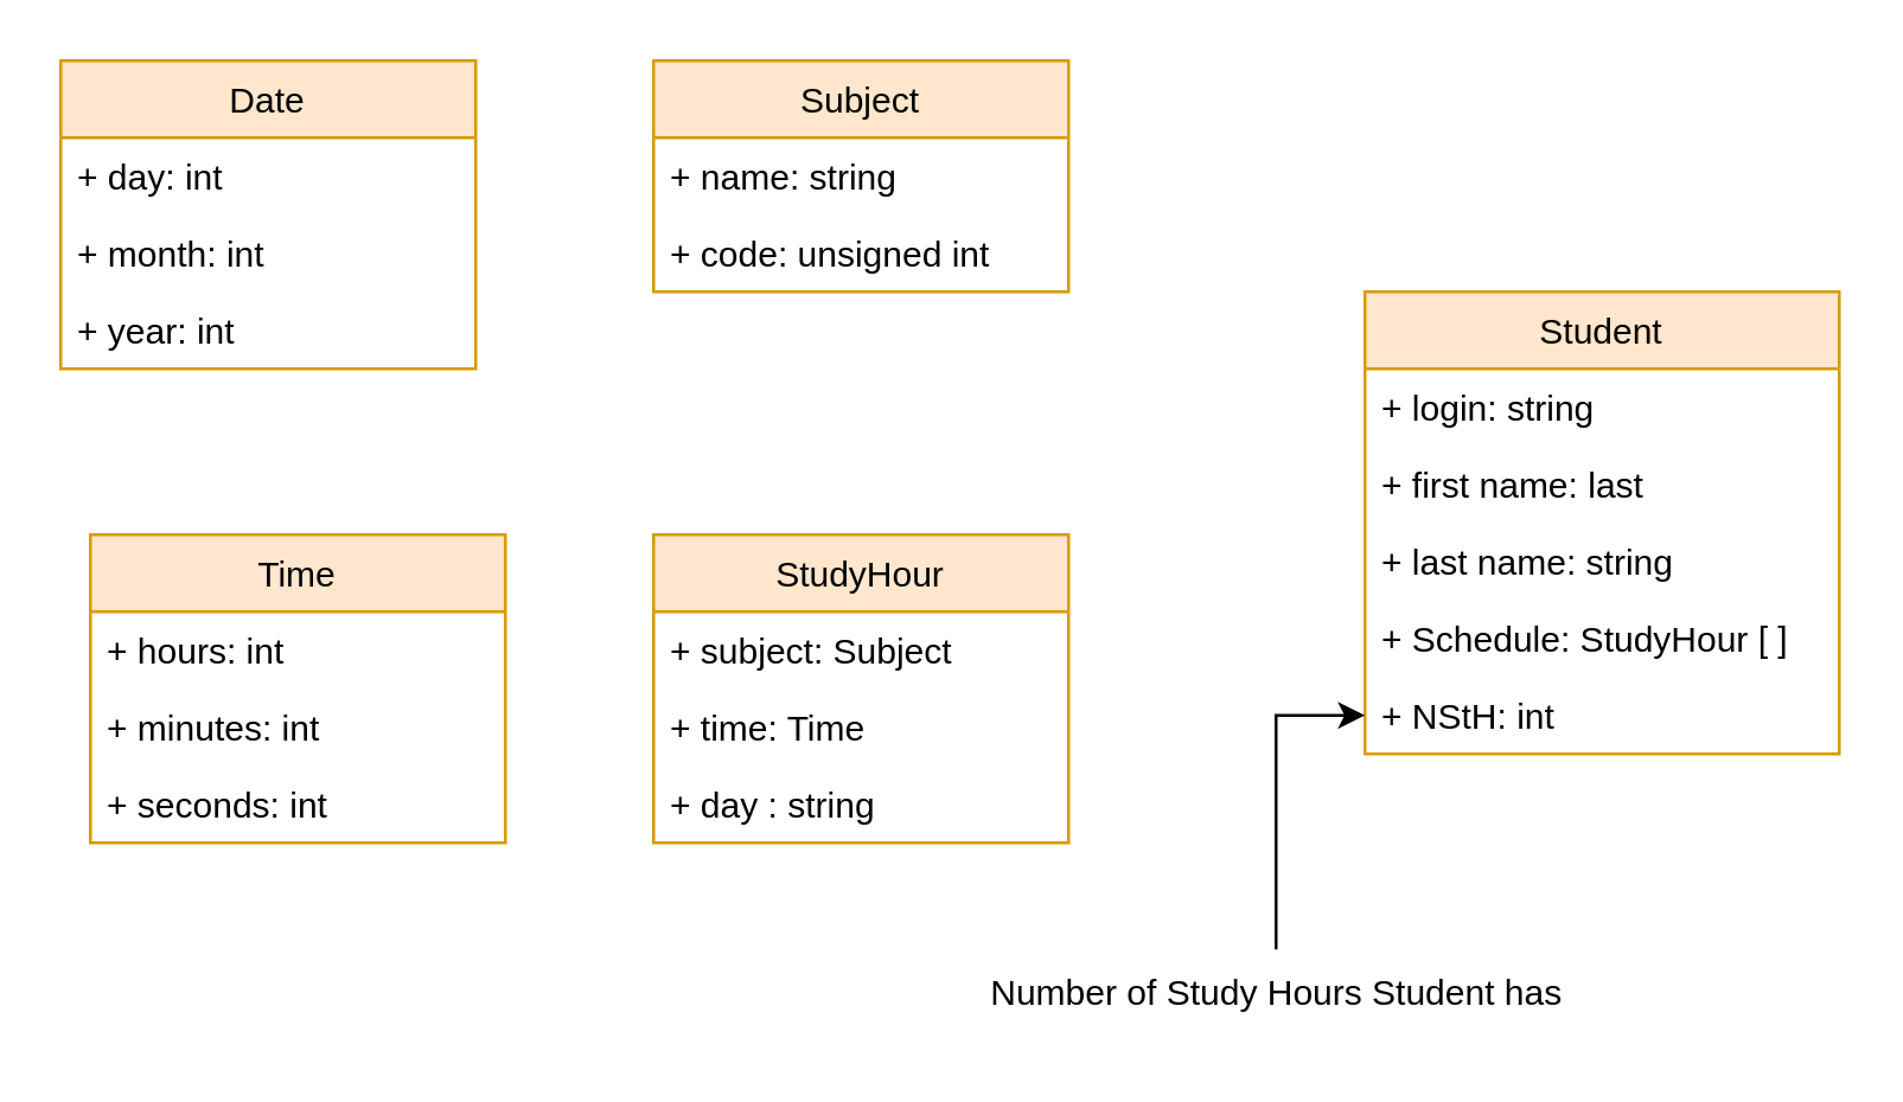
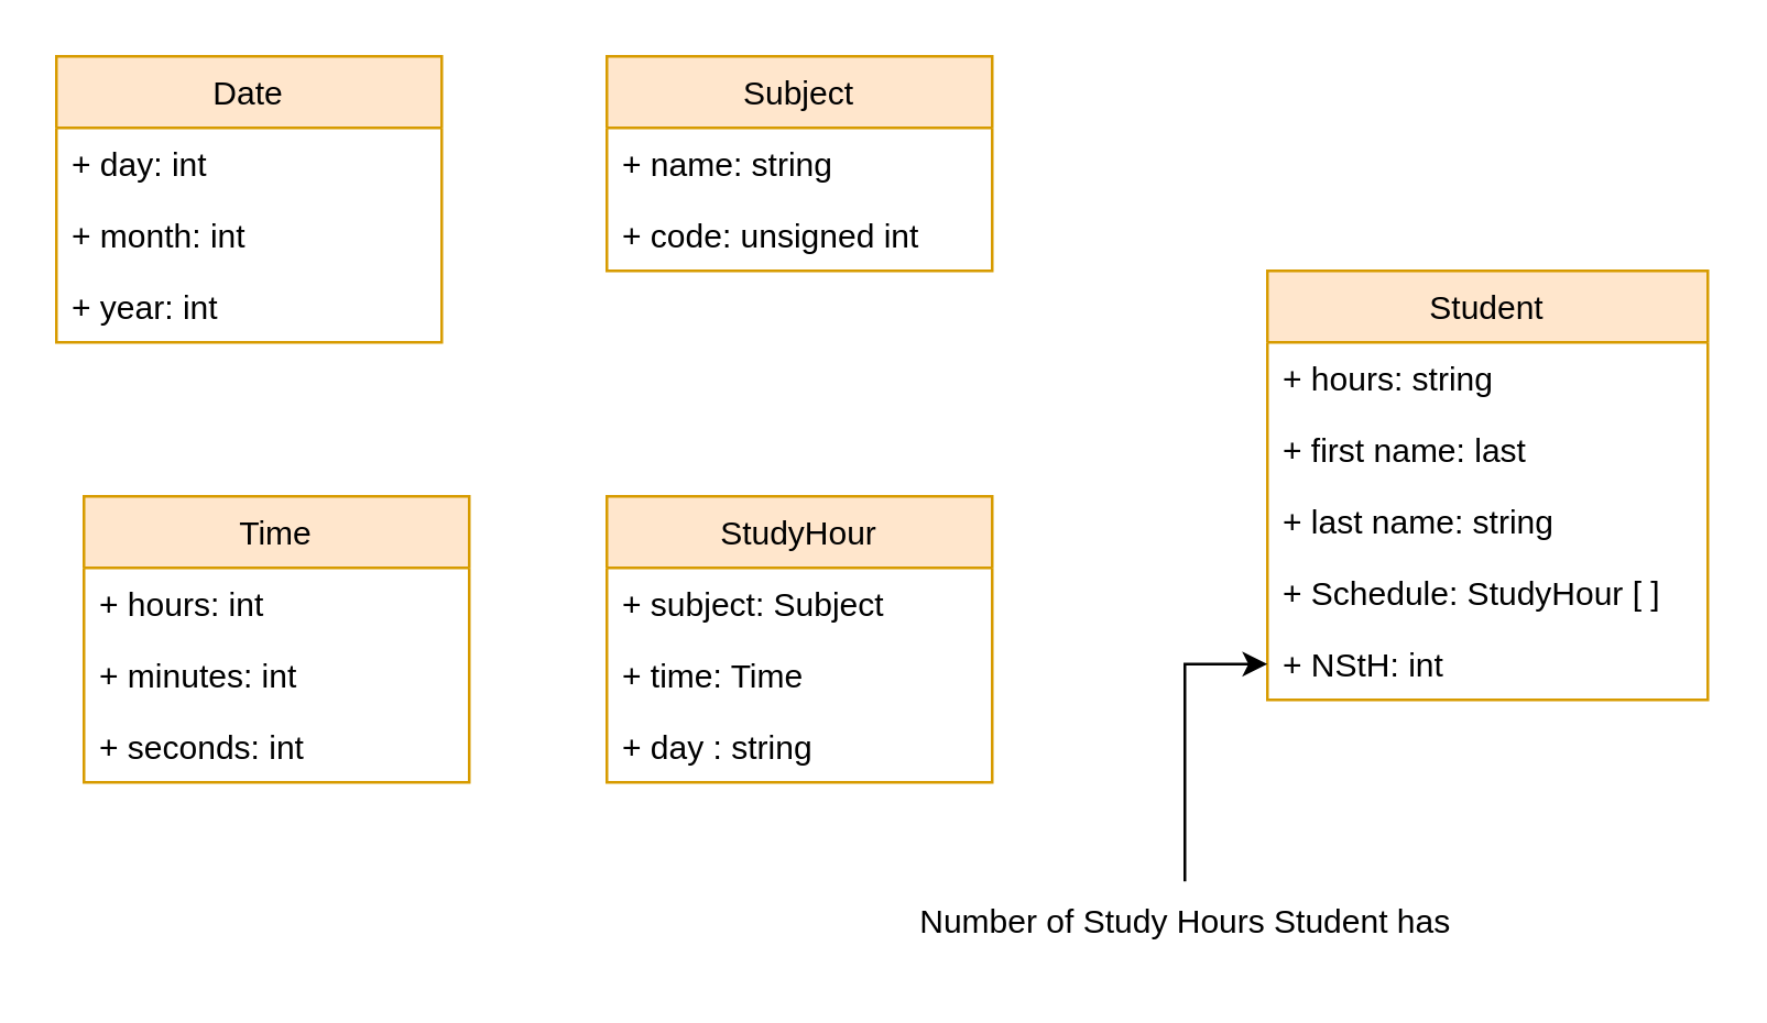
  <mxCell id="0" />
  <mxCell id="1" parent="0" />
  <mxCell id="2" value="Date" style="swimlane;fontStyle=0;childLayout=stackLayout;horizontal=1;startSize=26;fillColor=#ffe6cc;horizontalStack=0;resizeParent=1;resizeParentMax=0;resizeLast=0;collapsible=1;marginBottom=0;strokeColor=#d79b00;" parent="1" vertex="1"><mxGeometry y="20" width="140" height="104" as="geometry" x="20" /></mxCell>
  <mxCell id="3" value="+ day: int" style="text;strokeColor=none;fillColor=none;align=left;verticalAlign=top;spacingLeft=4;spacingRight=4;overflow=hidden;rotatable=0;points=[[0,0.5],[1,0.5]];portConstraint=eastwest;" parent="2" vertex="1"><mxGeometry y="26" width="140" height="26" as="geometry" /></mxCell>
  <mxCell id="4" value="+ month: int" style="text;strokeColor=none;fillColor=none;align=left;verticalAlign=top;spacingLeft=4;spacingRight=4;overflow=hidden;rotatable=0;points=[[0,0.5],[1,0.5]];portConstraint=eastwest;" parent="2" vertex="1"><mxGeometry y="52" width="140" height="26" as="geometry" /></mxCell>
  <mxCell id="5" value="+ year: int" style="text;strokeColor=none;fillColor=none;align=left;verticalAlign=top;spacingLeft=4;spacingRight=4;overflow=hidden;rotatable=0;points=[[0,0.5],[1,0.5]];portConstraint=eastwest;" parent="2" vertex="1"><mxGeometry y="78" width="140" height="26" as="geometry" /></mxCell>
  <mxCell id="6" value="Student" style="swimlane;fontStyle=0;childLayout=stackLayout;horizontal=1;startSize=26;fillColor=#ffe6cc;horizontalStack=0;resizeParent=1;resizeParentMax=0;resizeLast=0;collapsible=1;marginBottom=0;strokeColor=#d79b00;" parent="1" vertex="1"><mxGeometry x="460" y="98" width="160" height="156" as="geometry" /></mxCell>
- <mxCell id="7" value="+ login: string" style="text;strokeColor=none;fillColor=none;align=left;verticalAlign=top;spacingLeft=4;spacingRight=4;overflow=hidden;rotatable=0;points=[[0,0.5],[1,0.5]];portConstraint=eastwest;" parent="6" vertex="1"><mxGeometry y="26" width="160" height="26" as="geometry" /></mxCell>
+ <mxCell id="7" value="+ hours: string" style="text;strokeColor=none;fillColor=none;align=left;verticalAlign=top;spacingLeft=4;spacingRight=4;overflow=hidden;rotatable=0;points=[[0,0.5],[1,0.5]];portConstraint=eastwest;" parent="6" vertex="1"><mxGeometry y="26" width="160" height="26" as="geometry" /></mxCell>
  <mxCell id="8" value="+ first name: last" style="text;strokeColor=none;fillColor=none;align=left;verticalAlign=top;spacingLeft=4;spacingRight=4;overflow=hidden;rotatable=0;points=[[0,0.5],[1,0.5]];portConstraint=eastwest;" parent="6" vertex="1"><mxGeometry y="52" width="160" height="26" as="geometry" /></mxCell>
  <mxCell id="9" value="+ last name: string" style="text;strokeColor=none;fillColor=none;align=left;verticalAlign=top;spacingLeft=4;spacingRight=4;overflow=hidden;rotatable=0;points=[[0,0.5],[1,0.5]];portConstraint=eastwest;" parent="6" vertex="1"><mxGeometry y="78" width="160" height="26" as="geometry" /></mxCell>
  <mxCell id="10" value="+ Schedule: StudyHour [ ]" style="text;strokeColor=none;fillColor=none;align=left;verticalAlign=top;spacingLeft=4;spacingRight=4;overflow=hidden;rotatable=0;points=[[0,0.5],[1,0.5]];portConstraint=eastwest;" parent="6" vertex="1"><mxGeometry y="104" width="160" height="26" as="geometry" /></mxCell>
  <mxCell id="11" value="+ NStH: int" style="text;strokeColor=none;fillColor=none;align=left;verticalAlign=top;spacingLeft=4;spacingRight=4;overflow=hidden;rotatable=0;points=[[0,0.5],[1,0.5]];portConstraint=eastwest;" parent="6" vertex="1"><mxGeometry y="130" width="160" height="26" as="geometry" /></mxCell>
  <mxCell id="12" value="Subject" style="swimlane;fontStyle=0;childLayout=stackLayout;horizontal=1;startSize=26;fillColor=#ffe6cc;horizontalStack=0;resizeParent=1;resizeParentMax=0;resizeLast=0;collapsible=1;marginBottom=0;strokeColor=#d79b00;" parent="1" vertex="1"><mxGeometry x="220" y="20" width="140" height="78" as="geometry" /></mxCell>
  <mxCell id="13" value="+ name: string" style="text;strokeColor=none;fillColor=none;align=left;verticalAlign=top;spacingLeft=4;spacingRight=4;overflow=hidden;rotatable=0;points=[[0,0.5],[1,0.5]];portConstraint=eastwest;" parent="12" vertex="1"><mxGeometry y="26" width="140" height="26" as="geometry" /></mxCell>
  <mxCell id="14" value="+ code: unsigned int" style="text;strokeColor=none;fillColor=none;align=left;verticalAlign=top;spacingLeft=4;spacingRight=4;overflow=hidden;rotatable=0;points=[[0,0.5],[1,0.5]];portConstraint=eastwest;" parent="12" vertex="1"><mxGeometry y="52" width="140" height="26" as="geometry" /></mxCell>
  <mxCell id="15" value="StudyHour" style="swimlane;fontStyle=0;childLayout=stackLayout;horizontal=1;startSize=26;fillColor=#ffe6cc;horizontalStack=0;resizeParent=1;resizeParentMax=0;resizeLast=0;collapsible=1;marginBottom=0;strokeColor=#d79b00;" parent="1" vertex="1"><mxGeometry x="220" y="180" width="140" height="104" as="geometry" /></mxCell>
  <mxCell id="16" value="+ subject: Subject" style="text;strokeColor=none;fillColor=none;align=left;verticalAlign=top;spacingLeft=4;spacingRight=4;overflow=hidden;rotatable=0;points=[[0,0.5],[1,0.5]];portConstraint=eastwest;" parent="15" vertex="1"><mxGeometry y="26" width="140" height="26" as="geometry" /></mxCell>
  <mxCell id="17" value="+ time: Time" style="text;strokeColor=none;fillColor=none;align=left;verticalAlign=top;spacingLeft=4;spacingRight=4;overflow=hidden;rotatable=0;points=[[0,0.5],[1,0.5]];portConstraint=eastwest;" parent="15" vertex="1"><mxGeometry y="52" width="140" height="26" as="geometry" /></mxCell>
  <mxCell id="18" value="+ day : string" style="text;strokeColor=none;fillColor=none;align=left;verticalAlign=top;spacingLeft=4;spacingRight=4;overflow=hidden;rotatable=0;points=[[0,0.5],[1,0.5]];portConstraint=eastwest;" vertex="1" parent="15"><mxGeometry y="78" width="140" height="26" as="geometry" /></mxCell>
  <mxCell id="19" value="Time" style="swimlane;fontStyle=0;childLayout=stackLayout;horizontal=1;startSize=26;fillColor=#ffe6cc;horizontalStack=0;resizeParent=1;resizeParentMax=0;resizeLast=0;collapsible=1;marginBottom=0;strokeColor=#d79b00;" parent="1" vertex="1"><mxGeometry x="30" y="180" width="140" height="104" as="geometry" /></mxCell>
  <mxCell id="20" value="+ hours: int" style="text;strokeColor=none;fillColor=none;align=left;verticalAlign=top;spacingLeft=4;spacingRight=4;overflow=hidden;rotatable=0;points=[[0,0.5],[1,0.5]];portConstraint=eastwest;" parent="19" vertex="1"><mxGeometry y="26" width="140" height="26" as="geometry" /></mxCell>
  <mxCell id="21" value="+ minutes: int" style="text;strokeColor=none;fillColor=none;align=left;verticalAlign=top;spacingLeft=4;spacingRight=4;overflow=hidden;rotatable=0;points=[[0,0.5],[1,0.5]];portConstraint=eastwest;" parent="19" vertex="1"><mxGeometry y="52" width="140" height="26" as="geometry" /></mxCell>
  <mxCell id="22" value="+ seconds: int" style="text;strokeColor=none;fillColor=none;align=left;verticalAlign=top;spacingLeft=4;spacingRight=4;overflow=hidden;rotatable=0;points=[[0,0.5],[1,0.5]];portConstraint=eastwest;" parent="19" vertex="1"><mxGeometry y="78" width="140" height="26" as="geometry" /></mxCell>
  <mxCell id="23" value="" style="edgeStyle=orthogonalEdgeStyle;rounded=0;orthogonalLoop=1;jettySize=auto;html=1;" parent="1" source="24" target="11" edge="1"><mxGeometry relative="1" as="geometry" /></mxCell>
  <mxCell id="24" value="&lt;div&gt;Number of Study Hours Student has&lt;/div&gt;" style="text;html=1;align=center;verticalAlign=middle;resizable=0;points=[];autosize=1;strokeColor=none;fillColor=none;" parent="1" vertex="1"><mxGeometry x="320" y="320" width="220" height="30" as="geometry" /></mxCell>
